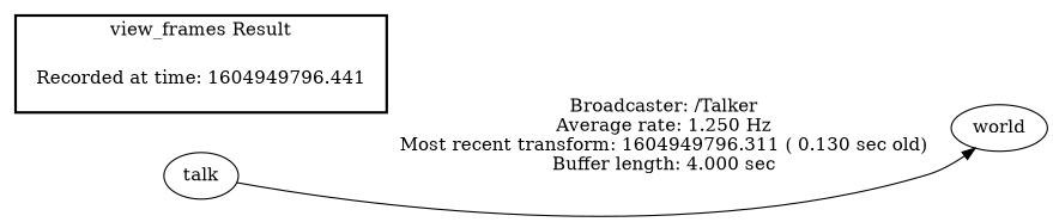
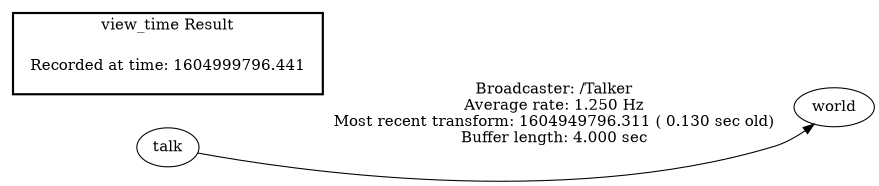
  digraph {
    rankdir=LR
-   "Recorded at time: 1604949796.441" [shape=plaintext]
+   "Recorded at time: 1604949796.441" [shape=plaintext label="Recorded at time: 1604999796.441"]
    world
    talk
    subgraph cluster_1 {
      color=black
-     label="view_frames Result"
+     label="view_time Result"
      style=bold
      "Recorded at time: 1604949796.441"
    }
    "Recorded at time: 1604949796.441" -> world [style=invis]
    talk -> world [label="Broadcaster: /Talker\nAverage rate: 1.250 Hz\nMost recent transform: 1604949796.311 ( 0.130 sec old)\nBuffer length: 4.000 sec\n"]
  }
